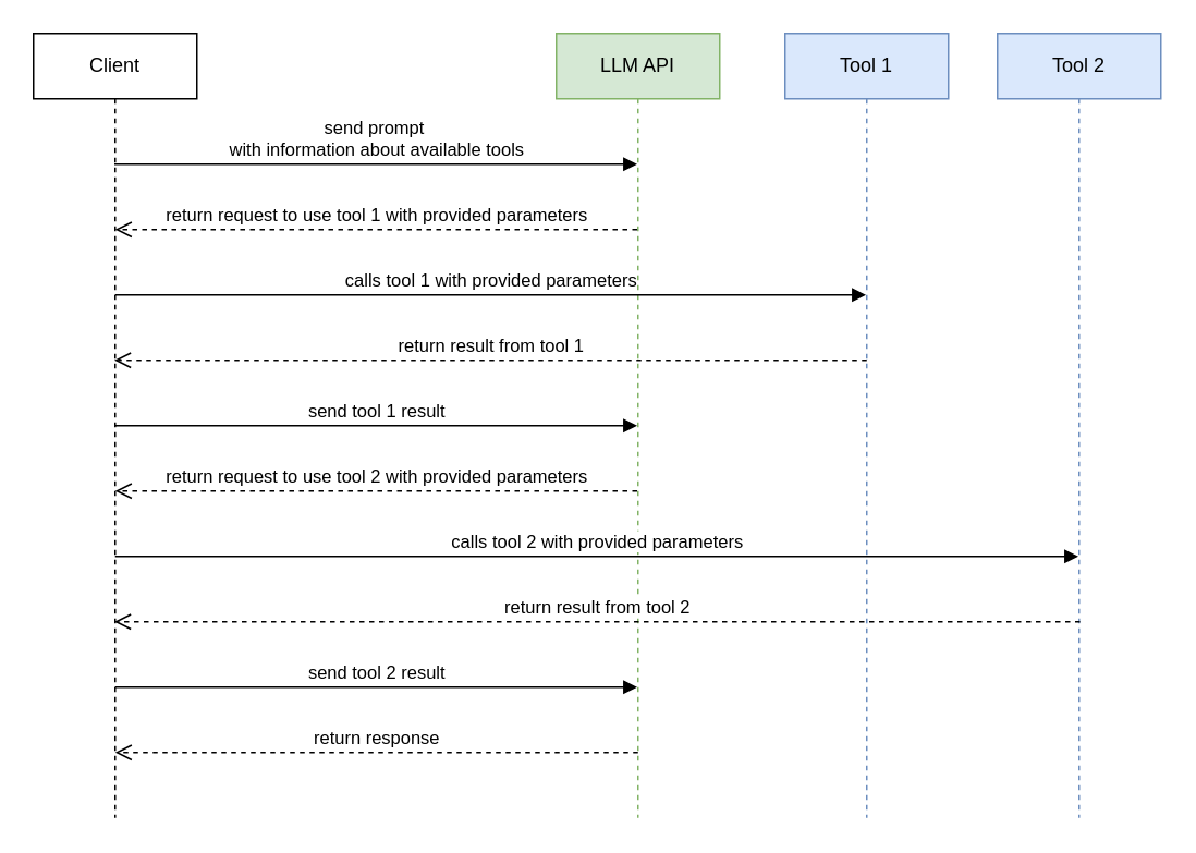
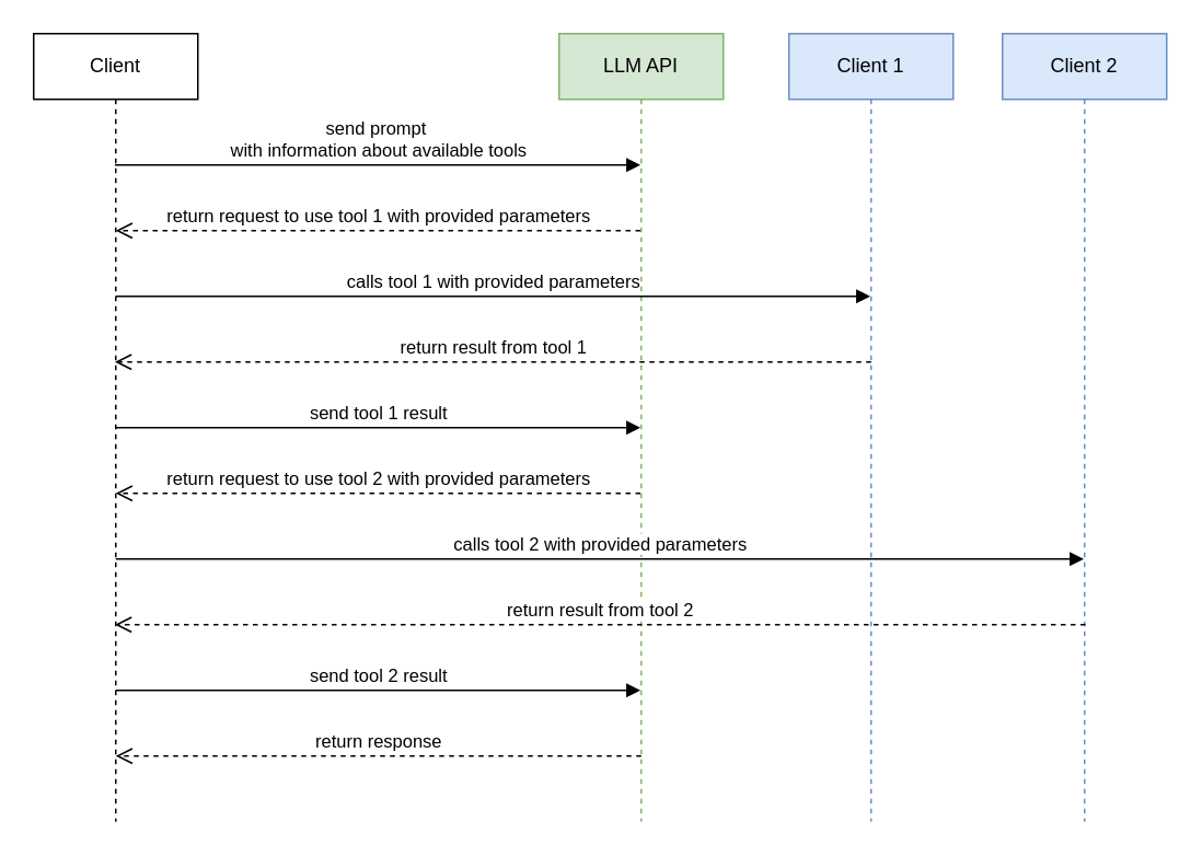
  <mxCell id="0" />
  <mxCell id="1" parent="0" />
  <mxCell id="2" value="Client" style="shape=umlLifeline;perimeter=lifelinePerimeter;whiteSpace=wrap;html=1;container=1;dropTarget=0;collapsible=0;recursiveResize=0;outlineConnect=0;portConstraint=eastwest;newEdgeStyle={&quot;curved&quot;:0,&quot;rounded&quot;:0};" parent="1" vertex="1"><mxGeometry x="20" y="20" width="100" height="480" as="geometry" /></mxCell>
  <mxCell id="3" value="LLM API" style="shape=umlLifeline;perimeter=lifelinePerimeter;whiteSpace=wrap;html=1;container=1;dropTarget=0;collapsible=0;recursiveResize=0;outlineConnect=0;portConstraint=eastwest;newEdgeStyle={&quot;curved&quot;:0,&quot;rounded&quot;:0};fillColor=#d5e8d4;strokeColor=#82b366;" parent="1" vertex="1"><mxGeometry x="340" y="20" width="100" height="480" as="geometry" /></mxCell>
  <mxCell id="4" value="send prompt&amp;nbsp;&lt;br&gt;with information about available tools" style="html=1;verticalAlign=bottom;endArrow=block;curved=0;rounded=0;" parent="1" edge="1"><mxGeometry width="80" relative="1" as="geometry"><mxPoint x="69.5" y="100" as="sourcePoint" /><mxPoint x="389.5" y="100" as="targetPoint" /><mxPoint as="offset" /></mxGeometry></mxCell>
- <mxCell id="5" value="Tool 1" style="shape=umlLifeline;perimeter=lifelinePerimeter;whiteSpace=wrap;html=1;container=1;dropTarget=0;collapsible=0;recursiveResize=0;outlineConnect=0;portConstraint=eastwest;newEdgeStyle={&quot;curved&quot;:0,&quot;rounded&quot;:0};fillColor=#dae8fc;strokeColor=#6c8ebf;" parent="1" vertex="1"><mxGeometry x="480" y="20" width="100" height="480" as="geometry" /></mxCell>
+ <mxCell id="5" value="Client 1" style="shape=umlLifeline;perimeter=lifelinePerimeter;whiteSpace=wrap;html=1;container=1;dropTarget=0;collapsible=0;recursiveResize=0;outlineConnect=0;portConstraint=eastwest;newEdgeStyle={&quot;curved&quot;:0,&quot;rounded&quot;:0};fillColor=#dae8fc;strokeColor=#6c8ebf;" parent="1" vertex="1"><mxGeometry x="480" y="20" width="100" height="480" as="geometry" /></mxCell>
  <mxCell id="6" value="return request to use tool 1 with provided parameters" style="html=1;verticalAlign=bottom;endArrow=open;dashed=1;endSize=8;curved=0;rounded=0;" parent="1" edge="1"><mxGeometry relative="1" as="geometry"><mxPoint x="389.5" y="140" as="sourcePoint" /><mxPoint x="70" y="140" as="targetPoint" /></mxGeometry></mxCell>
  <mxCell id="7" value="calls tool 1 with provided parameters" style="html=1;verticalAlign=bottom;endArrow=block;curved=0;rounded=0;" parent="1" edge="1" target="5"><mxGeometry width="80" relative="1" as="geometry"><mxPoint x="70" y="180" as="sourcePoint" /><mxPoint x="520" y="180" as="targetPoint" /></mxGeometry></mxCell>
  <mxCell id="8" value="return result from tool 1" style="html=1;verticalAlign=bottom;endArrow=open;dashed=1;endSize=8;curved=0;rounded=0;" parent="1" edge="1"><mxGeometry relative="1" as="geometry"><mxPoint x="530" y="220" as="sourcePoint" /><mxPoint x="69.5" y="220" as="targetPoint" /></mxGeometry></mxCell>
  <mxCell id="9" value="send tool 1 result" style="html=1;verticalAlign=bottom;endArrow=block;curved=0;rounded=0;" parent="1" edge="1"><mxGeometry width="80" relative="1" as="geometry"><mxPoint x="70" y="260" as="sourcePoint" /><mxPoint x="389.5" y="260" as="targetPoint" /></mxGeometry></mxCell>
  <mxCell id="10" value="return request to use tool 2 with provided parameters" style="html=1;verticalAlign=bottom;endArrow=open;dashed=1;endSize=8;curved=0;rounded=0;" parent="1" source="3" edge="1"><mxGeometry relative="1" as="geometry"><mxPoint x="150" y="300" as="sourcePoint" /><mxPoint x="70" y="300" as="targetPoint" /></mxGeometry></mxCell>
- <mxCell id="11" value="Tool 2" style="shape=umlLifeline;perimeter=lifelinePerimeter;whiteSpace=wrap;html=1;container=1;dropTarget=0;collapsible=0;recursiveResize=0;outlineConnect=0;portConstraint=eastwest;newEdgeStyle={&quot;curved&quot;:0,&quot;rounded&quot;:0};fillColor=#dae8fc;strokeColor=#6c8ebf;" vertex="1" parent="1"><mxGeometry x="610" y="20" width="100" height="480" as="geometry" /></mxCell>
+ <mxCell id="11" value="Client 2" style="shape=umlLifeline;perimeter=lifelinePerimeter;whiteSpace=wrap;html=1;container=1;dropTarget=0;collapsible=0;recursiveResize=0;outlineConnect=0;portConstraint=eastwest;newEdgeStyle={&quot;curved&quot;:0,&quot;rounded&quot;:0};fillColor=#dae8fc;strokeColor=#6c8ebf;" vertex="1" parent="1"><mxGeometry x="610" y="20" width="100" height="480" as="geometry" /></mxCell>
  <mxCell id="12" value="return result from tool 2" style="html=1;verticalAlign=bottom;endArrow=open;dashed=1;endSize=8;curved=0;rounded=0;" edge="1" parent="1" target="2"><mxGeometry relative="1" as="geometry"><mxPoint x="660.5" y="380" as="sourcePoint" /><mxPoint x="200" y="380" as="targetPoint" /></mxGeometry></mxCell>
  <mxCell id="13" value="calls tool 2 with provided parameters" style="html=1;verticalAlign=bottom;endArrow=block;curved=0;rounded=0;" edge="1" parent="1" target="11"><mxGeometry width="80" relative="1" as="geometry"><mxPoint x="70" y="340" as="sourcePoint" /><mxPoint x="530" y="340" as="targetPoint" /></mxGeometry></mxCell>
  <mxCell id="14" value="send tool 2 result" style="html=1;verticalAlign=bottom;endArrow=block;curved=0;rounded=0;" edge="1" parent="1"><mxGeometry x="0.002" width="80" relative="1" as="geometry"><mxPoint x="70" y="420" as="sourcePoint" /><mxPoint x="389.5" y="420" as="targetPoint" /><mxPoint as="offset" /></mxGeometry></mxCell>
  <mxCell id="15" value="return response" style="html=1;verticalAlign=bottom;endArrow=open;dashed=1;endSize=8;curved=0;rounded=0;" edge="1" parent="1"><mxGeometry relative="1" as="geometry"><mxPoint x="390" y="460" as="sourcePoint" /><mxPoint x="70" y="460" as="targetPoint" /></mxGeometry></mxCell>
